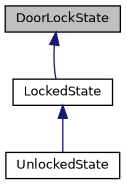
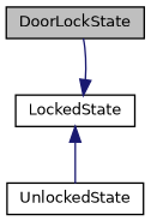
  digraph {
    node [color=black fillcolor=white fontname=Helvetica fontsize=10 shape=record style=filled]
    edge [color=midnightblue dir=back fontname=Helvetica fontsize=10 labelfontname=Helvetica labelfontsize=10 style=solid]
    n1 [fillcolor=grey75 fontcolor=black height=0.2 label=DoorLockState width=0.4]
    n2 [height=0.2 label=LockedState width=0.4]
    n3 [height=0.2 label=UnlockedState width=0.4]
-   n1 -> n2
+   n2 -> n1
    n2 -> n3
  }
